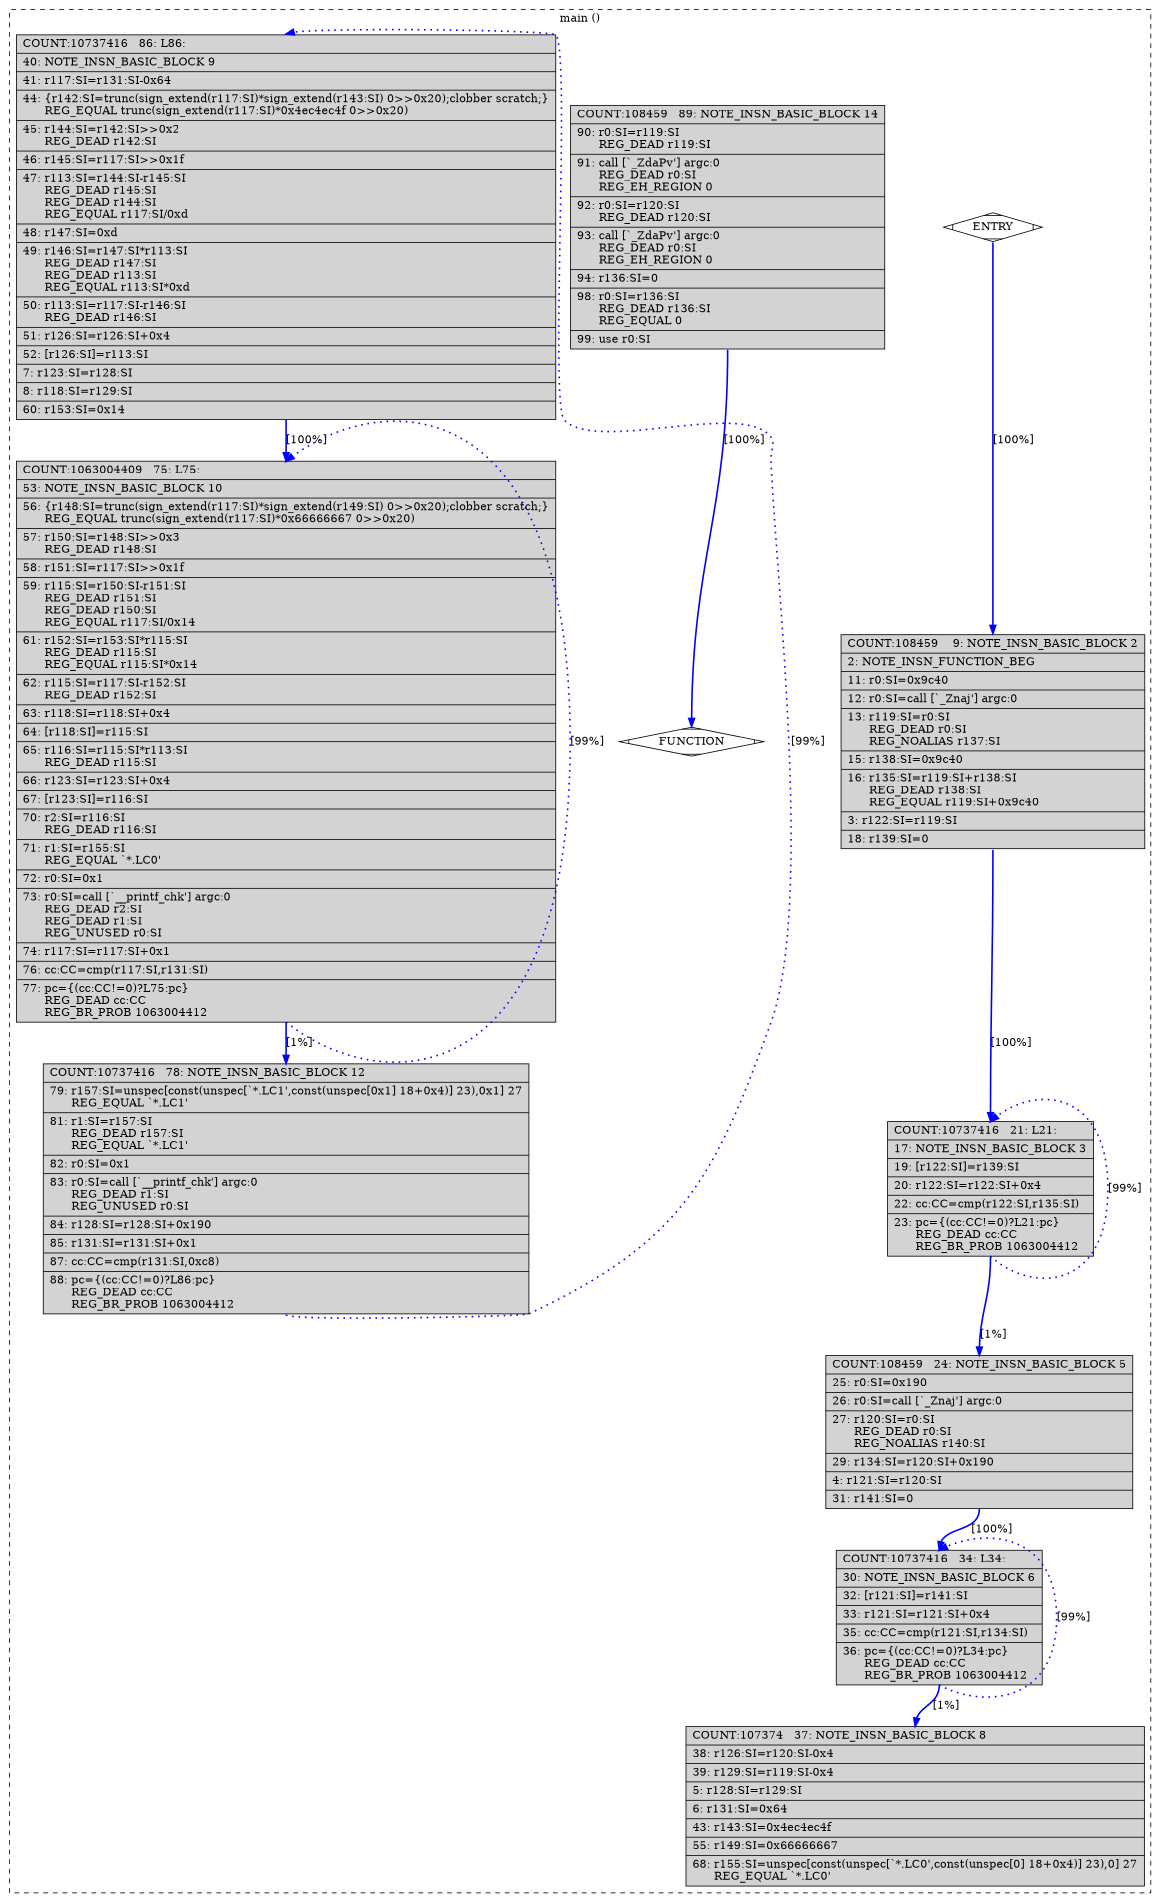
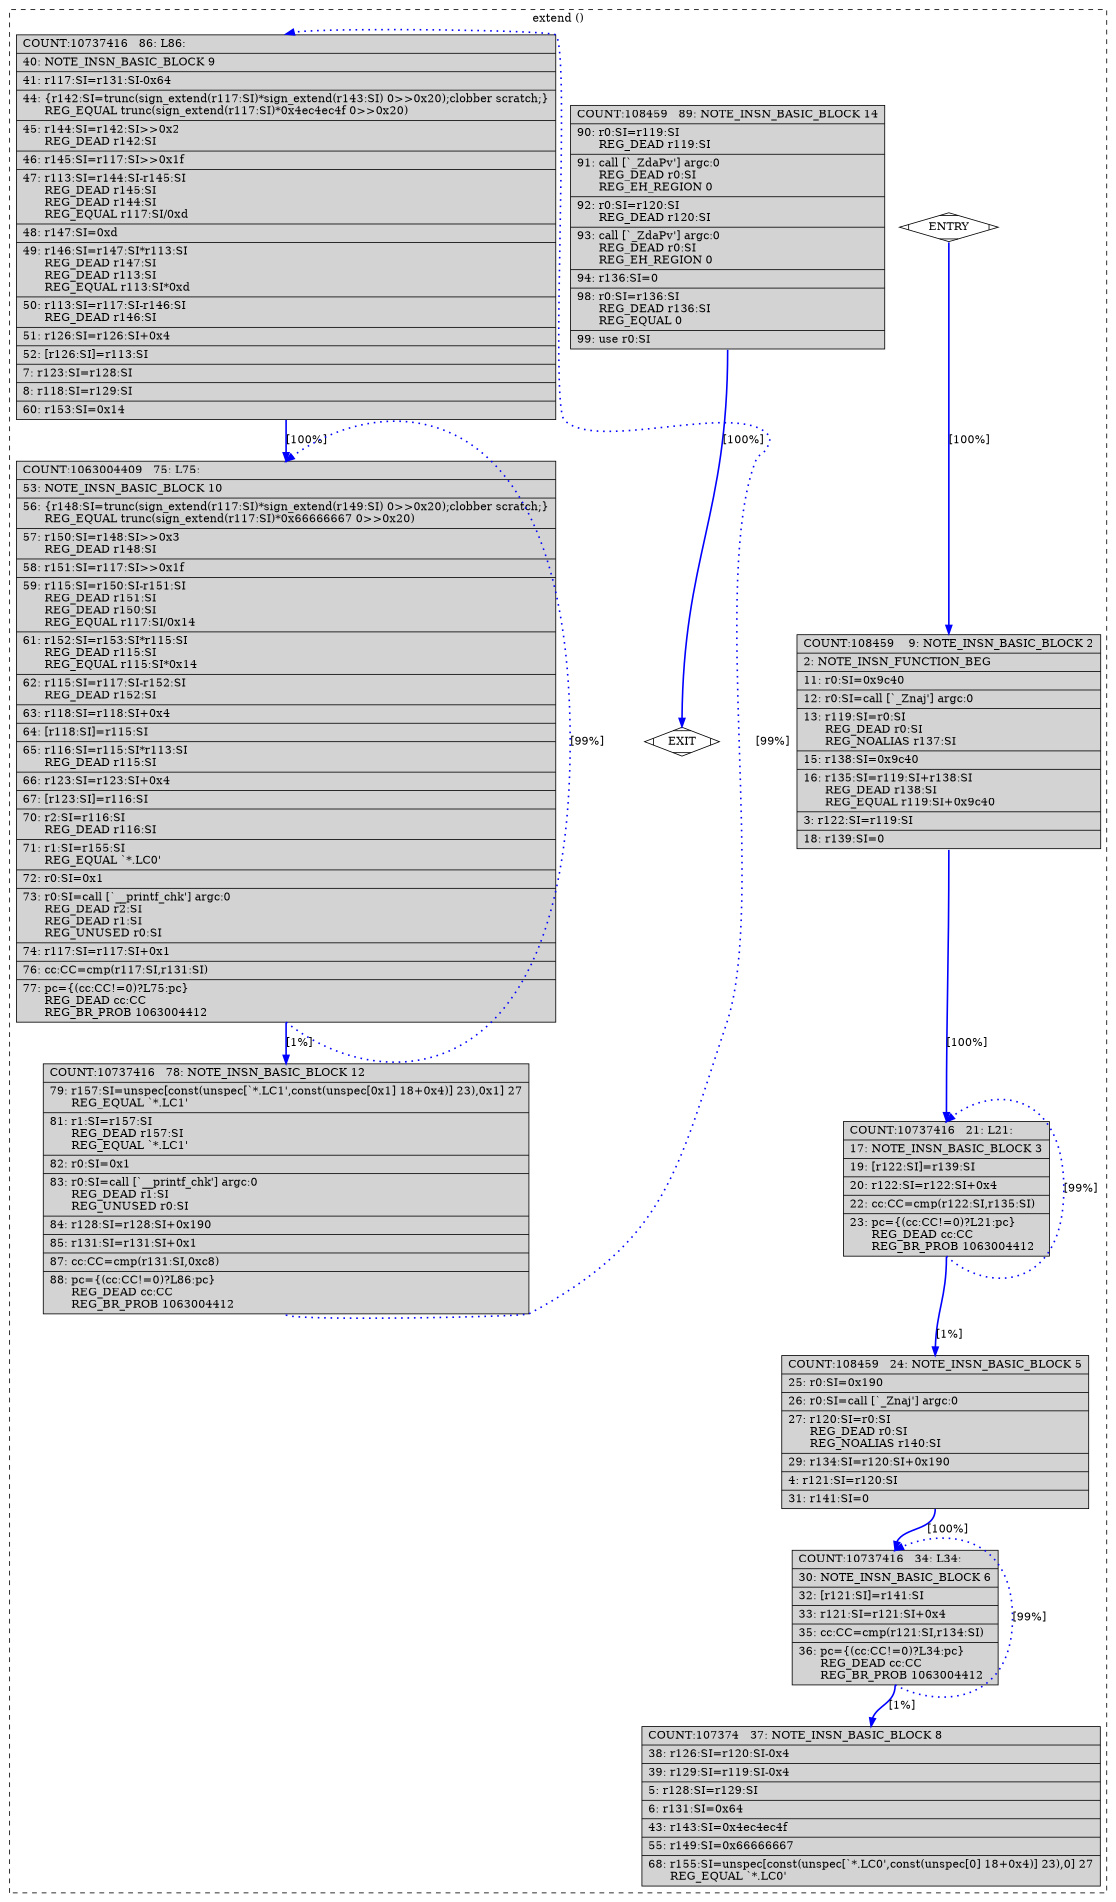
  digraph {
    node [fillcolor=lightgrey shape=record style=filled]
    edge [color=blue constraint=true headport=n style="solid,bold" tailport=s weight=100]
    n1 [fillcolor=white label=ENTRY shape=Mdiamond]
    n2 [label="{COUNT:108459\ \ \ \ 9:\ NOTE_INSN_BASIC_BLOCK\ 2\l|\ \ \ \ 2:\ NOTE_INSN_FUNCTION_BEG\l|\ \ \ 11:\ r0:SI=0x9c40\l|\ \ \ 12:\ r0:SI=call\ [`_Znaj']\ argc:0\l|\ \ \ 13:\ r119:SI=r0:SI\l\ \ \ \ \ \ REG_DEAD\ r0:SI\l\ \ \ \ \ \ REG_NOALIAS\ r137:SI\l|\ \ \ 15:\ r138:SI=0x9c40\l|\ \ \ 16:\ r135:SI=r119:SI+r138:SI\l\ \ \ \ \ \ REG_DEAD\ r138:SI\l\ \ \ \ \ \ REG_EQUAL\ r119:SI+0x9c40\l|\ \ \ \ 3:\ r122:SI=r119:SI\l|\ \ \ 18:\ r139:SI=0\l}"]
-   n3 [fillcolor=white label=FUNCTION shape=Mdiamond]
+   n3 [fillcolor=white label=EXIT shape=Mdiamond]
    n4 [label="{COUNT:10737416\ \ \ 21:\ L21:\l|\ \ \ 17:\ NOTE_INSN_BASIC_BLOCK\ 3\l|\ \ \ 19:\ [r122:SI]=r139:SI\l|\ \ \ 20:\ r122:SI=r122:SI+0x4\l|\ \ \ 22:\ cc:CC=cmp(r122:SI,r135:SI)\l|\ \ \ 23:\ pc=\{(cc:CC!=0)?L21:pc\}\l\ \ \ \ \ \ REG_DEAD\ cc:CC\l\ \ \ \ \ \ REG_BR_PROB\ 1063004412\l}"]
    n5 [label="{COUNT:108459\ \ \ 24:\ NOTE_INSN_BASIC_BLOCK\ 5\l|\ \ \ 25:\ r0:SI=0x190\l|\ \ \ 26:\ r0:SI=call\ [`_Znaj']\ argc:0\l|\ \ \ 27:\ r120:SI=r0:SI\l\ \ \ \ \ \ REG_DEAD\ r0:SI\l\ \ \ \ \ \ REG_NOALIAS\ r140:SI\l|\ \ \ 29:\ r134:SI=r120:SI+0x190\l|\ \ \ \ 4:\ r121:SI=r120:SI\l|\ \ \ 31:\ r141:SI=0\l}"]
    n6 [label="{COUNT:10737416\ \ \ 34:\ L34:\l|\ \ \ 30:\ NOTE_INSN_BASIC_BLOCK\ 6\l|\ \ \ 32:\ [r121:SI]=r141:SI\l|\ \ \ 33:\ r121:SI=r121:SI+0x4\l|\ \ \ 35:\ cc:CC=cmp(r121:SI,r134:SI)\l|\ \ \ 36:\ pc=\{(cc:CC!=0)?L34:pc\}\l\ \ \ \ \ \ REG_DEAD\ cc:CC\l\ \ \ \ \ \ REG_BR_PROB\ 1063004412\l}"]
    n7 [label="{COUNT:107374\ \ \ 37:\ NOTE_INSN_BASIC_BLOCK\ 8\l|\ \ \ 38:\ r126:SI=r120:SI-0x4\l|\ \ \ 39:\ r129:SI=r119:SI-0x4\l|\ \ \ \ 5:\ r128:SI=r129:SI\l|\ \ \ \ 6:\ r131:SI=0x64\l|\ \ \ 43:\ r143:SI=0x4ec4ec4f\l|\ \ \ 55:\ r149:SI=0x66666667\l|\ \ \ 68:\ r155:SI=unspec[const(unspec[`*.LC0',const(unspec[0]\ 18+0x4)]\ 23),0]\ 27\l\ \ \ \ \ \ REG_EQUAL\ `*.LC0'\l}"]
    n8 [label="{COUNT:10737416\ \ \ 86:\ L86:\l|\ \ \ 40:\ NOTE_INSN_BASIC_BLOCK\ 9\l|\ \ \ 41:\ r117:SI=r131:SI-0x64\l|\ \ \ 44:\ \{r142:SI=trunc(sign_extend(r117:SI)*sign_extend(r143:SI)\ 0\>\>0x20);clobber\ scratch;\}\l\ \ \ \ \ \ REG_EQUAL\ trunc(sign_extend(r117:SI)*0x4ec4ec4f\ 0\>\>0x20)\l|\ \ \ 45:\ r144:SI=r142:SI\>\>0x2\l\ \ \ \ \ \ REG_DEAD\ r142:SI\l|\ \ \ 46:\ r145:SI=r117:SI\>\>0x1f\l|\ \ \ 47:\ r113:SI=r144:SI-r145:SI\l\ \ \ \ \ \ REG_DEAD\ r145:SI\l\ \ \ \ \ \ REG_DEAD\ r144:SI\l\ \ \ \ \ \ REG_EQUAL\ r117:SI/0xd\l|\ \ \ 48:\ r147:SI=0xd\l|\ \ \ 49:\ r146:SI=r147:SI*r113:SI\l\ \ \ \ \ \ REG_DEAD\ r147:SI\l\ \ \ \ \ \ REG_DEAD\ r113:SI\l\ \ \ \ \ \ REG_EQUAL\ r113:SI*0xd\l|\ \ \ 50:\ r113:SI=r117:SI-r146:SI\l\ \ \ \ \ \ REG_DEAD\ r146:SI\l|\ \ \ 51:\ r126:SI=r126:SI+0x4\l|\ \ \ 52:\ [r126:SI]=r113:SI\l|\ \ \ \ 7:\ r123:SI=r128:SI\l|\ \ \ \ 8:\ r118:SI=r129:SI\l|\ \ \ 60:\ r153:SI=0x14\l}"]
    n9 [label="{COUNT:1063004409\ \ \ 75:\ L75:\l|\ \ \ 53:\ NOTE_INSN_BASIC_BLOCK\ 10\l|\ \ \ 56:\ \{r148:SI=trunc(sign_extend(r117:SI)*sign_extend(r149:SI)\ 0\>\>0x20);clobber\ scratch;\}\l\ \ \ \ \ \ REG_EQUAL\ trunc(sign_extend(r117:SI)*0x66666667\ 0\>\>0x20)\l|\ \ \ 57:\ r150:SI=r148:SI\>\>0x3\l\ \ \ \ \ \ REG_DEAD\ r148:SI\l|\ \ \ 58:\ r151:SI=r117:SI\>\>0x1f\l|\ \ \ 59:\ r115:SI=r150:SI-r151:SI\l\ \ \ \ \ \ REG_DEAD\ r151:SI\l\ \ \ \ \ \ REG_DEAD\ r150:SI\l\ \ \ \ \ \ REG_EQUAL\ r117:SI/0x14\l|\ \ \ 61:\ r152:SI=r153:SI*r115:SI\l\ \ \ \ \ \ REG_DEAD\ r115:SI\l\ \ \ \ \ \ REG_EQUAL\ r115:SI*0x14\l|\ \ \ 62:\ r115:SI=r117:SI-r152:SI\l\ \ \ \ \ \ REG_DEAD\ r152:SI\l|\ \ \ 63:\ r118:SI=r118:SI+0x4\l|\ \ \ 64:\ [r118:SI]=r115:SI\l|\ \ \ 65:\ r116:SI=r115:SI*r113:SI\l\ \ \ \ \ \ REG_DEAD\ r115:SI\l|\ \ \ 66:\ r123:SI=r123:SI+0x4\l|\ \ \ 67:\ [r123:SI]=r116:SI\l|\ \ \ 70:\ r2:SI=r116:SI\l\ \ \ \ \ \ REG_DEAD\ r116:SI\l|\ \ \ 71:\ r1:SI=r155:SI\l\ \ \ \ \ \ REG_EQUAL\ `*.LC0'\l|\ \ \ 72:\ r0:SI=0x1\l|\ \ \ 73:\ r0:SI=call\ [`__printf_chk']\ argc:0\l\ \ \ \ \ \ REG_DEAD\ r2:SI\l\ \ \ \ \ \ REG_DEAD\ r1:SI\l\ \ \ \ \ \ REG_UNUSED\ r0:SI\l|\ \ \ 74:\ r117:SI=r117:SI+0x1\l|\ \ \ 76:\ cc:CC=cmp(r117:SI,r131:SI)\l|\ \ \ 77:\ pc=\{(cc:CC!=0)?L75:pc\}\l\ \ \ \ \ \ REG_DEAD\ cc:CC\l\ \ \ \ \ \ REG_BR_PROB\ 1063004412\l}"]
    n10 [label="{COUNT:10737416\ \ \ 78:\ NOTE_INSN_BASIC_BLOCK\ 12\l|\ \ \ 79:\ r157:SI=unspec[const(unspec[`*.LC1',const(unspec[0x1]\ 18+0x4)]\ 23),0x1]\ 27\l\ \ \ \ \ \ REG_EQUAL\ `*.LC1'\l|\ \ \ 81:\ r1:SI=r157:SI\l\ \ \ \ \ \ REG_DEAD\ r157:SI\l\ \ \ \ \ \ REG_EQUAL\ `*.LC1'\l|\ \ \ 82:\ r0:SI=0x1\l|\ \ \ 83:\ r0:SI=call\ [`__printf_chk']\ argc:0\l\ \ \ \ \ \ REG_DEAD\ r1:SI\l\ \ \ \ \ \ REG_UNUSED\ r0:SI\l|\ \ \ 84:\ r128:SI=r128:SI+0x190\l|\ \ \ 85:\ r131:SI=r131:SI+0x1\l|\ \ \ 87:\ cc:CC=cmp(r131:SI,0xc8)\l|\ \ \ 88:\ pc=\{(cc:CC!=0)?L86:pc\}\l\ \ \ \ \ \ REG_DEAD\ cc:CC\l\ \ \ \ \ \ REG_BR_PROB\ 1063004412\l}"]
    n11 [label="{COUNT:108459\ \ \ 89:\ NOTE_INSN_BASIC_BLOCK\ 14\l|\ \ \ 90:\ r0:SI=r119:SI\l\ \ \ \ \ \ REG_DEAD\ r119:SI\l|\ \ \ 91:\ call\ [`_ZdaPv']\ argc:0\l\ \ \ \ \ \ REG_DEAD\ r0:SI\l\ \ \ \ \ \ REG_EH_REGION\ 0\l|\ \ \ 92:\ r0:SI=r120:SI\l\ \ \ \ \ \ REG_DEAD\ r120:SI\l|\ \ \ 93:\ call\ [`_ZdaPv']\ argc:0\l\ \ \ \ \ \ REG_DEAD\ r0:SI\l\ \ \ \ \ \ REG_EH_REGION\ 0\l|\ \ \ 94:\ r136:SI=0\l|\ \ \ 98:\ r0:SI=r136:SI\l\ \ \ \ \ \ REG_DEAD\ r136:SI\l\ \ \ \ \ \ REG_EQUAL\ 0\l|\ \ \ 99:\ use\ r0:SI\l}"]
    subgraph cluster_1 {
      color=black
-     label="main ()"
+     label="extend ()"
      style=dashed
      n1
      n2
      n3
      n4
      n5
      n6
      n7
      n8
      n9
      n10
      n11
    }
    n1 -> n2 [label="[100%]"]
    n1 -> n3 [style=invis color="" weight=""]
    n2 -> n4 [label="[100%]"]
    n4 -> n4 [constraint=false label="[99%]" style="dotted,bold" weight=10]
    n4 -> n5 [label="[1%]"]
    n5 -> n6 [label="[100%]"]
    n6 -> n6 [constraint=false label="[99%]" style="dotted,bold" weight=10]
    n6 -> n7 [label="[1%]"]
    n8 -> n9 [label="[100%]"]
    n9 -> n9 [constraint=false label="[99%]" style="dotted,bold" weight=10]
    n9 -> n10 [label="[1%]"]
    n10 -> n8 [constraint=false label="[99%]" style="dotted,bold" weight=10]
    n11 -> n3 [label="[100%]"]
  }
